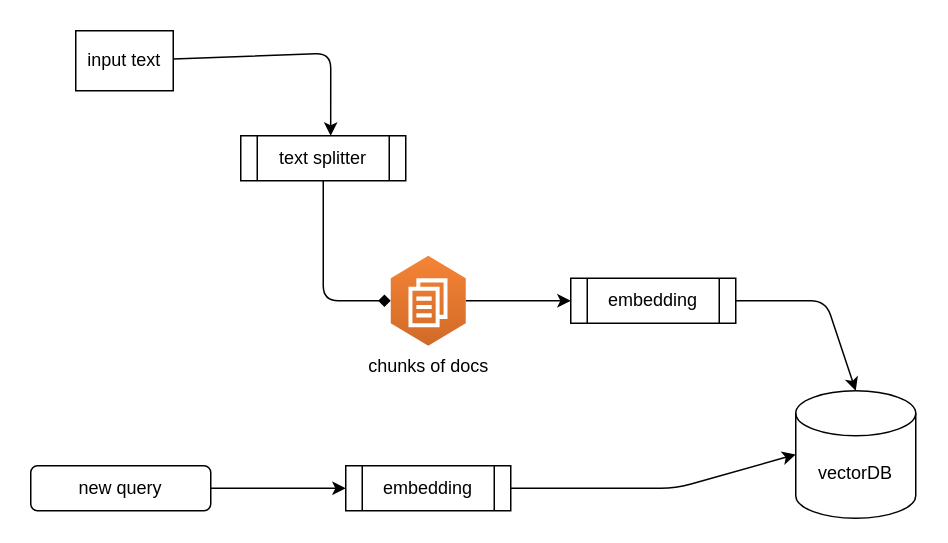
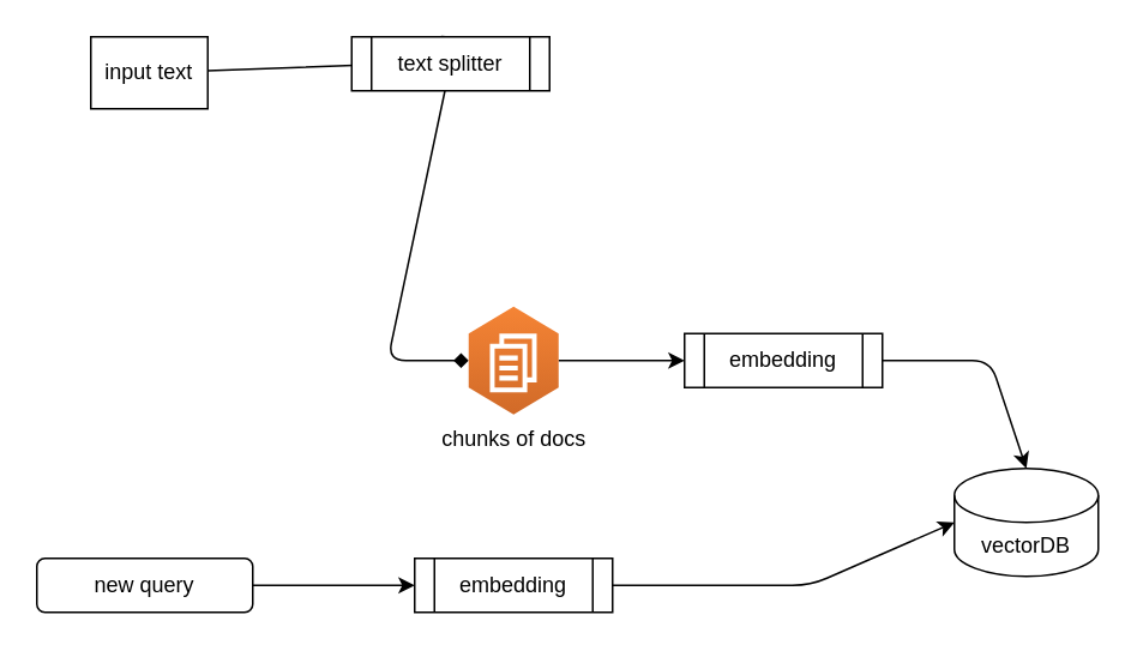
  <mxCell id="0" />
  <mxCell id="1" parent="0" />
  <mxCell id="2" style="edgeStyle=none;html=1;entryX=0.545;entryY=0;entryDx=0;entryDy=0;entryPerimeter=0;" edge="1" parent="1" source="3" target="5"><mxGeometry relative="1" as="geometry"><Array as="points"><mxPoint x="220" y="35" /></Array></mxGeometry></mxCell>
  <mxCell id="3" value="input text" style="whiteSpace=wrap;html=1;" vertex="1" parent="1"><mxGeometry x="50" y="20" width="65" height="40" as="geometry" /></mxCell>
  <mxCell id="4" style="edgeStyle=none;html=1;endArrow=diamond;" edge="1" parent="1" source="5" target="7"><mxGeometry relative="1" as="geometry"><Array as="points"><mxPoint x="215" y="200" /></Array></mxGeometry></mxCell>
- <mxCell id="5" value="text splitter" style="shape=process;whiteSpace=wrap;html=1;backgroundOutline=1;" vertex="1" parent="1"><mxGeometry x="160" y="90" width="110" height="30" as="geometry" /></mxCell>
+ <mxCell id="5" value="text splitter" style="shape=process;whiteSpace=wrap;html=1;backgroundOutline=1;" vertex="1" parent="1"><mxGeometry x="195" y="20" width="110" height="30" as="geometry" /></mxCell>
  <mxCell id="6" style="edgeStyle=none;html=1;entryX=0;entryY=0.5;entryDx=0;entryDy=0;" edge="1" parent="1" source="7" target="9"><mxGeometry relative="1" as="geometry" /></mxCell>
  <mxCell id="7" value="chunks of docs" style="outlineConnect=0;dashed=0;verticalLabelPosition=bottom;verticalAlign=top;align=center;html=1;shape=mxgraph.aws3.workdocs;fillColor=#D16A28;gradientColor=#F58435;gradientDirection=north;" vertex="1" parent="1"><mxGeometry x="260" y="170" width="50" height="60" as="geometry" /></mxCell>
  <mxCell id="8" style="edgeStyle=none;html=1;entryX=0.5;entryY=0;entryDx=0;entryDy=0;entryPerimeter=0;" edge="1" parent="1" source="9" target="10"><mxGeometry relative="1" as="geometry"><Array as="points"><mxPoint x="550" y="200" /></Array></mxGeometry></mxCell>
  <mxCell id="9" value="embedding" style="shape=process;whiteSpace=wrap;html=1;backgroundOutline=1;" vertex="1" parent="1"><mxGeometry x="380" y="185" width="110" height="30" as="geometry" /></mxCell>
- <mxCell id="10" value="vectorDB" style="shape=cylinder3;whiteSpace=wrap;html=1;boundedLbl=1;backgroundOutline=1;size=15;" vertex="1" parent="1"><mxGeometry x="530" y="260" width="80" height="85" as="geometry" /></mxCell>
+ <mxCell id="10" value="vectorDB" style="shape=cylinder3;whiteSpace=wrap;html=1;boundedLbl=1;backgroundOutline=1;size=15;" vertex="1" parent="1"><mxGeometry x="530" y="260" width="80" height="60" as="geometry" /></mxCell>
  <mxCell id="11" style="edgeStyle=none;html=1;entryX=0;entryY=0.5;entryDx=0;entryDy=0;" edge="1" parent="1" source="12" target="14"><mxGeometry relative="1" as="geometry" /></mxCell>
  <mxCell id="12" value="new query" style="whiteSpace=wrap;html=1;rounded=1;" vertex="1" parent="1"><mxGeometry x="20" y="310" width="120" height="30" as="geometry" /></mxCell>
  <mxCell id="13" style="edgeStyle=none;html=1;entryX=0;entryY=0.5;entryDx=0;entryDy=0;entryPerimeter=0;" edge="1" parent="1" source="14" target="10"><mxGeometry relative="1" as="geometry"><Array as="points"><mxPoint x="450" y="325" /></Array></mxGeometry></mxCell>
  <mxCell id="14" value="embedding" style="shape=process;whiteSpace=wrap;html=1;backgroundOutline=1;" vertex="1" parent="1"><mxGeometry x="230" y="310" width="110" height="30" as="geometry" /></mxCell>
